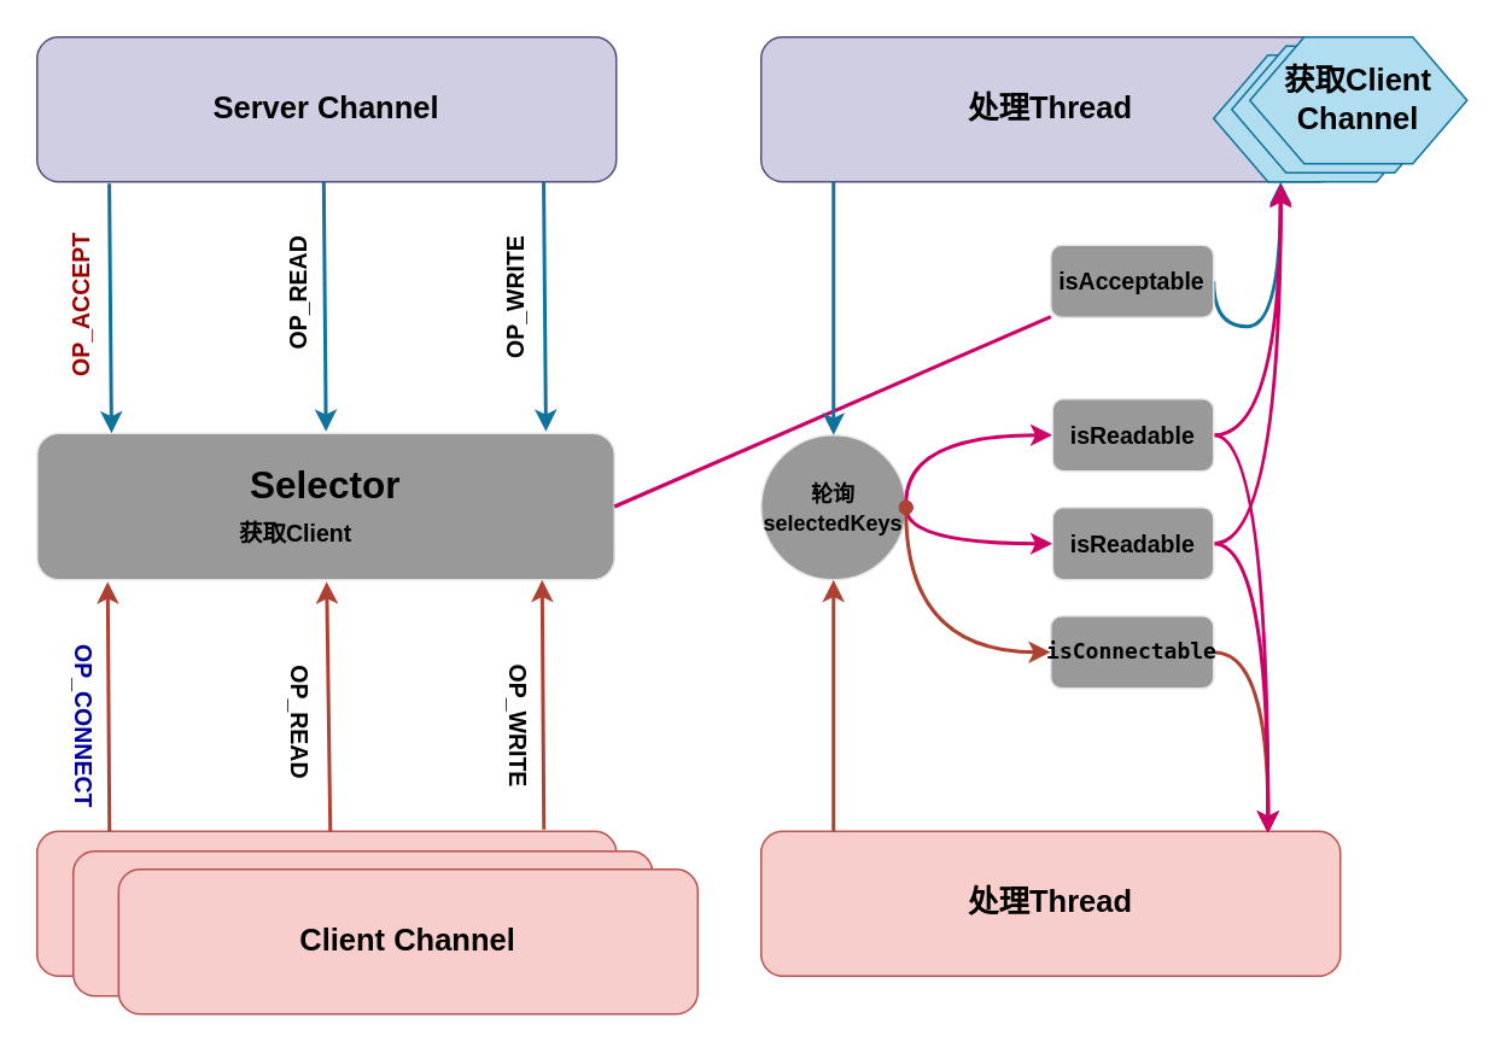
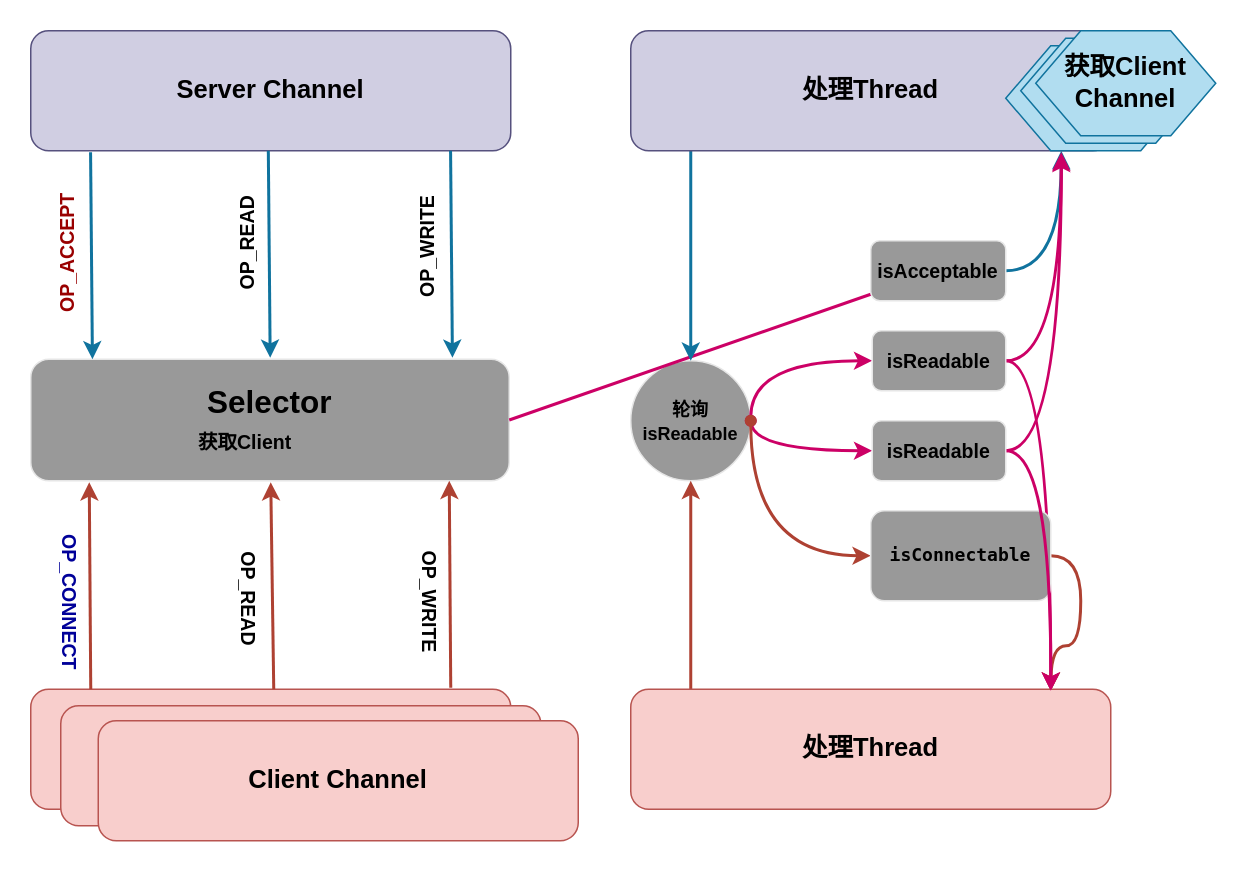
  <mxCell id="0" />
  <mxCell id="1" parent="0" />
  <mxCell id="2" value="&lt;span style=&quot;font-size: 17px&quot;&gt;&lt;b&gt;Server&amp;nbsp;Channel&lt;br&gt;&lt;/b&gt;&lt;/span&gt;" style="rounded=1;whiteSpace=wrap;html=1;fillColor=#d0cee2;strokeColor=#56517e;" vertex="1" parent="1"><mxGeometry x="20" y="20" width="320" height="80" as="geometry" /></mxCell>
  <mxCell id="3" value="OP_ACCEPT" style="text;html=1;fontSize=13;fontStyle=1;horizontal=0;fontColor=#990000;" vertex="1" parent="1"><mxGeometry x="30" y="180" width="150" height="30" as="geometry" /></mxCell>
  <mxCell id="4" value="&lt;b&gt;&lt;font style=&quot;font-size: 21px&quot;&gt;Selector&lt;br&gt;&lt;br&gt;&lt;/font&gt;&lt;/b&gt;" style="rounded=1;whiteSpace=wrap;html=1;strokeColor=#E6E6E6;fillColor=#999999;fontSize=13;" vertex="1" parent="1"><mxGeometry x="20" y="239" width="319" height="81" as="geometry" /></mxCell>
  <mxCell id="5" value="获取Client" style="text;html=1;fontSize=13;fontStyle=1" vertex="1" parent="1"><mxGeometry x="130" y="279.5" width="100" height="30" as="geometry" /></mxCell>
  <mxCell id="6" value="" style="endArrow=classic;html=1;strokeColor=#10739e;strokeWidth=2;fontSize=13;exitX=0.034;exitY=1;exitDx=0;exitDy=0;exitPerimeter=0;entryX=0.038;entryY=-0.012;entryDx=0;entryDy=0;entryPerimeter=0;fillColor=#b1ddf0;" edge="1" parent="1"><mxGeometry width="50" height="50" relative="1" as="geometry"><mxPoint x="59.88" y="101" as="sourcePoint" /><mxPoint x="61.122" y="239.028" as="targetPoint" /></mxGeometry></mxCell>
  <mxCell id="7" value="" style="endArrow=classic;html=1;strokeColor=#10739e;strokeWidth=2;fontSize=13;exitX=0.034;exitY=1;exitDx=0;exitDy=0;exitPerimeter=0;entryX=0.038;entryY=-0.012;entryDx=0;entryDy=0;entryPerimeter=0;fillColor=#b1ddf0;" edge="1" parent="1"><mxGeometry width="50" height="50" relative="1" as="geometry"><mxPoint x="178.38" y="100" as="sourcePoint" /><mxPoint x="179.622" y="238.028" as="targetPoint" /></mxGeometry></mxCell>
  <mxCell id="8" value="" style="endArrow=classic;html=1;strokeColor=#10739e;strokeWidth=2;fontSize=13;exitX=0.034;exitY=1;exitDx=0;exitDy=0;exitPerimeter=0;entryX=0.038;entryY=-0.012;entryDx=0;entryDy=0;entryPerimeter=0;fillColor=#b1ddf0;" edge="1" parent="1"><mxGeometry width="50" height="50" relative="1" as="geometry"><mxPoint x="299.88" y="100" as="sourcePoint" /><mxPoint x="301.122" y="238.028" as="targetPoint" /></mxGeometry></mxCell>
  <mxCell id="9" value="OP_READ" style="text;html=1;fontSize=13;fontStyle=1;horizontal=0;" vertex="1" parent="1"><mxGeometry x="150" y="165" width="150" height="30" as="geometry" /></mxCell>
  <mxCell id="10" value="OP_WRITE" style="text;html=1;fontSize=13;fontStyle=1;horizontal=0;" vertex="1" parent="1"><mxGeometry x="270" y="170" width="150" height="30" as="geometry" /></mxCell>
  <mxCell id="11" style="edgeStyle=orthogonalEdgeStyle;curved=1;rounded=0;orthogonalLoop=1;jettySize=auto;html=1;entryX=0;entryY=0.5;entryDx=0;entryDy=0;startArrow=none;startFill=0;endArrow=classic;endFill=1;strokeColor=#CC0066;strokeWidth=2;fontSize=13;fontColor=#990000;" edge="1" parent="1" target="36"><mxGeometry relative="1" as="geometry"><mxPoint x="500" y="280" as="sourcePoint" /><Array as="points"><mxPoint x="500" y="300" /></Array></mxGeometry></mxCell>
- <mxCell id="12" value="&lt;span style=&quot;text-align: left&quot;&gt;&lt;b&gt;&lt;font style=&quot;font-size: 12px&quot;&gt;轮询&lt;br&gt;selectedKeys&lt;/font&gt;&lt;/b&gt;&lt;/span&gt;" style="ellipse;whiteSpace=wrap;html=1;aspect=fixed;strokeColor=#E6E6E6;fillColor=#999999;fontSize=13;" vertex="1" parent="1"><mxGeometry x="420" y="240" width="80" height="80" as="geometry" /></mxCell>
+ <mxCell id="12" value="&lt;span style=&quot;text-align: left&quot;&gt;&lt;b&gt;&lt;font style=&quot;font-size: 12px&quot;&gt;轮询&lt;br&gt;isReadable&lt;/font&gt;&lt;/b&gt;&lt;/span&gt;" style="ellipse;whiteSpace=wrap;html=1;aspect=fixed;strokeColor=#E6E6E6;fillColor=#999999;fontSize=13;" vertex="1" parent="1"><mxGeometry x="420" y="240" width="80" height="80" as="geometry" /></mxCell>
  <mxCell id="13" value="" style="endArrow=none;html=1;strokeColor=#CC0066;strokeWidth=2;fontSize=13;exitX=1;exitY=0.5;exitDx=0;exitDy=0;" edge="1" parent="1" source="4" target="15"><mxGeometry width="50" height="50" relative="1" as="geometry"><mxPoint x="380" y="290" as="sourcePoint" /><mxPoint x="430" y="240" as="targetPoint" /></mxGeometry></mxCell>
  <mxCell id="14" style="edgeStyle=orthogonalEdgeStyle;curved=1;rounded=0;orthogonalLoop=1;jettySize=auto;html=1;exitX=1;exitY=0.5;exitDx=0;exitDy=0;startArrow=none;startFill=0;endArrow=classic;endFill=1;strokeColor=#10739e;strokeWidth=2;fontSize=13;entryX=0.897;entryY=1;entryDx=0;entryDy=0;entryPerimeter=0;fillColor=#b1ddf0;" edge="1" parent="1" source="15" target="25"><mxGeometry relative="1" as="geometry"><mxPoint x="710" y="100" as="targetPoint" /><Array as="points"><mxPoint x="707" y="180" /></Array></mxGeometry></mxCell>
- <mxCell id="15" value="&lt;b&gt;isAcceptable&lt;/b&gt;" style="rounded=1;whiteSpace=wrap;html=1;strokeColor=#E6E6E6;fillColor=#999999;fontSize=13;" vertex="1" parent="1"><mxGeometry x="580" y="135" width="90" height="40" as="geometry" /></mxCell>
+ <mxCell id="15" value="&lt;b&gt;isAcceptable&lt;/b&gt;" style="rounded=1;whiteSpace=wrap;html=1;strokeColor=#E6E6E6;fillColor=#999999;fontSize=13;" vertex="1" parent="1"><mxGeometry x="580" y="160" width="90" height="40" as="geometry" /></mxCell>
  <mxCell id="16" style="edgeStyle=orthogonalEdgeStyle;curved=1;rounded=0;orthogonalLoop=1;jettySize=auto;html=1;exitX=0;exitY=0.5;exitDx=0;exitDy=0;startArrow=classic;startFill=1;endArrow=oval;endFill=1;strokeColor=#CC0066;strokeWidth=2;fontSize=13;" edge="1" parent="1" source="19"><mxGeometry relative="1" as="geometry"><mxPoint x="500" y="280" as="targetPoint" /></mxGeometry></mxCell>
  <mxCell id="17" style="edgeStyle=orthogonalEdgeStyle;curved=1;rounded=0;orthogonalLoop=1;jettySize=auto;html=1;exitX=1;exitY=0.5;exitDx=0;exitDy=0;startArrow=none;startFill=0;endArrow=classic;endFill=1;strokeColor=#CC0066;strokeWidth=2;fontSize=13;entryX=0.897;entryY=1.013;entryDx=0;entryDy=0;entryPerimeter=0;" edge="1" parent="1" source="19" target="25"><mxGeometry relative="1" as="geometry"><mxPoint x="710" y="110" as="targetPoint" /><Array as="points"><mxPoint x="707" y="240" /></Array></mxGeometry></mxCell>
  <mxCell id="18" style="edgeStyle=orthogonalEdgeStyle;curved=1;rounded=0;orthogonalLoop=1;jettySize=auto;html=1;exitX=1;exitY=0.5;exitDx=0;exitDy=0;entryX=0.875;entryY=0.013;entryDx=0;entryDy=0;entryPerimeter=0;startArrow=none;startFill=0;endArrow=classic;endFill=1;strokeColor=#CC0066;strokeWidth=2;fontSize=13;fontColor=#990000;" edge="1" parent="1" source="19" target="34"><mxGeometry relative="1" as="geometry"><Array as="points"><mxPoint x="700" y="240" /></Array></mxGeometry></mxCell>
  <mxCell id="19" value="&lt;b&gt;isReadable&lt;/b&gt;" style="rounded=1;whiteSpace=wrap;html=1;strokeColor=#E6E6E6;fillColor=#999999;fontSize=13;" vertex="1" parent="1"><mxGeometry x="581" y="220" width="89" height="40" as="geometry" /></mxCell>
  <mxCell id="20" style="edgeStyle=orthogonalEdgeStyle;curved=1;rounded=0;orthogonalLoop=1;jettySize=auto;html=1;exitX=0;exitY=0.5;exitDx=0;exitDy=0;startArrow=classic;startFill=1;endArrow=oval;endFill=1;strokeColor=#ae4132;strokeWidth=2;fontSize=13;fillColor=#fad9d5;" edge="1" parent="1" source="23"><mxGeometry relative="1" as="geometry"><mxPoint x="500" y="280" as="targetPoint" /></mxGeometry></mxCell>
  <mxCell id="21" style="edgeStyle=orthogonalEdgeStyle;curved=1;rounded=0;orthogonalLoop=1;jettySize=auto;html=1;exitX=1;exitY=0.5;exitDx=0;exitDy=0;startArrow=none;startFill=0;endArrow=classic;endFill=1;strokeColor=#CC0066;strokeWidth=2;fontSize=13;entryX=0.897;entryY=1.025;entryDx=0;entryDy=0;entryPerimeter=0;" edge="1" parent="1" source="36" target="25"><mxGeometry relative="1" as="geometry"><mxPoint x="710" y="100" as="targetPoint" /><Array as="points"><mxPoint x="707" y="300" /></Array></mxGeometry></mxCell>
  <mxCell id="22" style="edgeStyle=orthogonalEdgeStyle;curved=1;rounded=0;orthogonalLoop=1;jettySize=auto;html=1;exitX=1;exitY=0.5;exitDx=0;exitDy=0;startArrow=none;startFill=0;endArrow=classic;endFill=1;strokeColor=#ae4132;strokeWidth=2;fontSize=13;fontColor=#990000;fillColor=#fad9d5;" edge="1" parent="1" source="23"><mxGeometry relative="1" as="geometry"><mxPoint x="700" y="460" as="targetPoint" /></mxGeometry></mxCell>
- <mxCell id="23" value="&lt;pre class=&quot;prettyprint&quot; style=&quot;margin-top: 0px ; margin-bottom: 0px ; padding: 0px ; white-space: pre-wrap ; overflow-wrap: break-word ; font-size: 12px ; text-align: left&quot;&gt;isConnectable&lt;/pre&gt;" style="rounded=1;whiteSpace=wrap;html=1;strokeColor=#E6E6E6;fillColor=#999999;fontSize=13;fontStyle=1" vertex="1" parent="1"><mxGeometry x="580" y="340" width="90" height="40" as="geometry" /></mxCell>
+ <mxCell id="23" value="&lt;pre class=&quot;prettyprint&quot; style=&quot;margin-top: 0px ; margin-bottom: 0px ; padding: 0px ; white-space: pre-wrap ; overflow-wrap: break-word ; font-size: 12px ; text-align: left&quot;&gt;isConnectable&lt;/pre&gt;" style="rounded=1;whiteSpace=wrap;html=1;strokeColor=#E6E6E6;fillColor=#999999;fontSize=13;fontStyle=1" vertex="1" parent="1"><mxGeometry x="580" y="340" width="120" height="60" as="geometry" /></mxCell>
  <mxCell id="24" style="edgeStyle=orthogonalEdgeStyle;curved=1;rounded=0;orthogonalLoop=1;jettySize=auto;html=1;exitX=0.125;exitY=1;exitDx=0;exitDy=0;entryX=0.5;entryY=0;entryDx=0;entryDy=0;startArrow=none;startFill=0;endArrow=classic;endFill=1;strokeColor=#10739e;strokeWidth=2;fontSize=13;fontColor=#990000;exitPerimeter=0;fillColor=#b1ddf0;" edge="1" parent="1" source="25" target="12"><mxGeometry relative="1" as="geometry" /></mxCell>
  <mxCell id="25" value="&lt;span style=&quot;font-size: 17px&quot;&gt;&lt;b&gt;处理Thread&lt;br&gt;&lt;/b&gt;&lt;/span&gt;" style="rounded=1;whiteSpace=wrap;html=1;fillColor=#d0cee2;strokeColor=#56517e;" vertex="1" parent="1"><mxGeometry x="420" y="20" width="320" height="80" as="geometry" /></mxCell>
  <mxCell id="26" value="&lt;span style=&quot;font-size: 17px&quot;&gt;&lt;b&gt;Client Channel&lt;br&gt;&lt;/b&gt;&lt;/span&gt;" style="rounded=1;whiteSpace=wrap;html=1;fillColor=#f8cecc;strokeColor=#b85450;rotation=0;" vertex="1" parent="1"><mxGeometry x="20" y="459" width="320" height="80" as="geometry" /></mxCell>
  <mxCell id="27" value="OP_CONNECT" style="text;html=1;fontSize=13;fontStyle=1;horizontal=0;rotation=-180;fontColor=#000099;" vertex="1" parent="1"><mxGeometry x="20" y="354" width="40" height="30" as="geometry" /></mxCell>
  <mxCell id="28" value="" style="endArrow=classic;html=1;strokeColor=#ae4132;strokeWidth=2;fontSize=13;exitX=0.034;exitY=1;exitDx=0;exitDy=0;exitPerimeter=0;entryX=0.038;entryY=-0.012;entryDx=0;entryDy=0;entryPerimeter=0;fillColor=#fad9d5;" edge="1" parent="1"><mxGeometry width="50" height="50" relative="1" as="geometry"><mxPoint x="300" y="458" as="sourcePoint" /><mxPoint x="299" y="320" as="targetPoint" /></mxGeometry></mxCell>
  <mxCell id="29" value="" style="endArrow=classic;html=1;strokeColor=#ae4132;strokeWidth=2;fontSize=13;exitX=0.034;exitY=1;exitDx=0;exitDy=0;exitPerimeter=0;entryX=0.038;entryY=-0.012;entryDx=0;entryDy=0;entryPerimeter=0;fillColor=#fad9d5;" edge="1" parent="1"><mxGeometry width="50" height="50" relative="1" as="geometry"><mxPoint x="182" y="459" as="sourcePoint" /><mxPoint x="180" y="321" as="targetPoint" /></mxGeometry></mxCell>
  <mxCell id="30" value="" style="endArrow=classic;html=1;strokeColor=#ae4132;strokeWidth=2;fontSize=13;exitX=0.034;exitY=1;exitDx=0;exitDy=0;exitPerimeter=0;entryX=0.038;entryY=-0.012;entryDx=0;entryDy=0;entryPerimeter=0;fillColor=#fad9d5;" edge="1" parent="1"><mxGeometry width="50" height="50" relative="1" as="geometry"><mxPoint x="60" y="459" as="sourcePoint" /><mxPoint x="59" y="321" as="targetPoint" /></mxGeometry></mxCell>
  <mxCell id="31" value="OP_READ" style="text;html=1;fontSize=13;fontStyle=1;horizontal=0;rotation=-180;" vertex="1" parent="1"><mxGeometry x="29.5" y="365" width="150" height="30" as="geometry" /></mxCell>
  <mxCell id="32" value="OP_WRITE" style="text;html=1;fontSize=13;fontStyle=1;horizontal=0;rotation=-180;" vertex="1" parent="1"><mxGeometry x="150" y="365" width="150" height="30" as="geometry" /></mxCell>
  <mxCell id="33" style="edgeStyle=orthogonalEdgeStyle;curved=1;rounded=0;orthogonalLoop=1;jettySize=auto;html=1;exitX=0.125;exitY=0;exitDx=0;exitDy=0;entryX=0.5;entryY=1;entryDx=0;entryDy=0;startArrow=none;startFill=0;endArrow=classic;endFill=1;strokeColor=#ae4132;strokeWidth=2;fontSize=13;fontColor=#990000;exitPerimeter=0;fillColor=#fad9d5;" edge="1" parent="1" source="34" target="12"><mxGeometry relative="1" as="geometry" /></mxCell>
  <mxCell id="34" value="&lt;span style=&quot;font-size: 17px&quot;&gt;&lt;b&gt;处理Thread&lt;br&gt;&lt;/b&gt;&lt;/span&gt;" style="rounded=1;whiteSpace=wrap;html=1;fillColor=#f8cecc;strokeColor=#b85450;" vertex="1" parent="1"><mxGeometry x="420" y="459" width="320" height="80" as="geometry" /></mxCell>
  <mxCell id="35" style="edgeStyle=orthogonalEdgeStyle;curved=1;rounded=0;orthogonalLoop=1;jettySize=auto;html=1;exitX=1;exitY=0.5;exitDx=0;exitDy=0;startArrow=none;startFill=0;endArrow=classic;endFill=1;strokeColor=#CC0066;strokeWidth=2;fontSize=13;fontColor=#990000;" edge="1" parent="1" source="36"><mxGeometry relative="1" as="geometry"><mxPoint x="700" y="460" as="targetPoint" /></mxGeometry></mxCell>
  <mxCell id="36" value="&lt;b&gt;isReadable&lt;/b&gt;" style="rounded=1;whiteSpace=wrap;html=1;strokeColor=#E6E6E6;fillColor=#999999;fontSize=13;" vertex="1" parent="1"><mxGeometry x="581" y="280" width="89" height="40" as="geometry" /></mxCell>
  <mxCell id="37" value="" style="shape=hexagon;perimeter=hexagonPerimeter2;whiteSpace=wrap;html=1;strokeColor=#10739e;fillColor=#b1ddf0;fontSize=13;" vertex="1" parent="1"><mxGeometry x="670" y="30" width="120" height="70" as="geometry" /></mxCell>
  <mxCell id="38" value="&lt;span style=&quot;font-size: 17px&quot;&gt;&lt;b&gt;Client Channel&lt;br&gt;&lt;/b&gt;&lt;/span&gt;" style="rounded=1;whiteSpace=wrap;html=1;fillColor=#f8cecc;strokeColor=#b85450;rotation=0;" vertex="1" parent="1"><mxGeometry x="40" y="470" width="320" height="80" as="geometry" /></mxCell>
  <mxCell id="39" value="&lt;span style=&quot;font-size: 17px&quot;&gt;&lt;b&gt;Client Channel&lt;br&gt;&lt;/b&gt;&lt;/span&gt;" style="rounded=1;whiteSpace=wrap;html=1;fillColor=#f8cecc;strokeColor=#b85450;rotation=0;" vertex="1" parent="1"><mxGeometry x="65" y="480" width="320" height="80" as="geometry" /></mxCell>
  <mxCell id="40" value="" style="shape=hexagon;perimeter=hexagonPerimeter2;whiteSpace=wrap;html=1;strokeColor=#10739e;fillColor=#b1ddf0;fontSize=13;" vertex="1" parent="1"><mxGeometry x="680" y="25" width="120" height="70" as="geometry" /></mxCell>
  <mxCell id="41" value="&lt;b style=&quot;color: rgb(0 , 0 , 0) ; font-size: 17px ; white-space: normal&quot;&gt;获取Client Channel&lt;/b&gt;" style="shape=hexagon;perimeter=hexagonPerimeter2;whiteSpace=wrap;html=1;strokeColor=#10739e;fillColor=#b1ddf0;fontSize=13;" vertex="1" parent="1"><mxGeometry x="690" y="20" width="120" height="70" as="geometry" /></mxCell>
